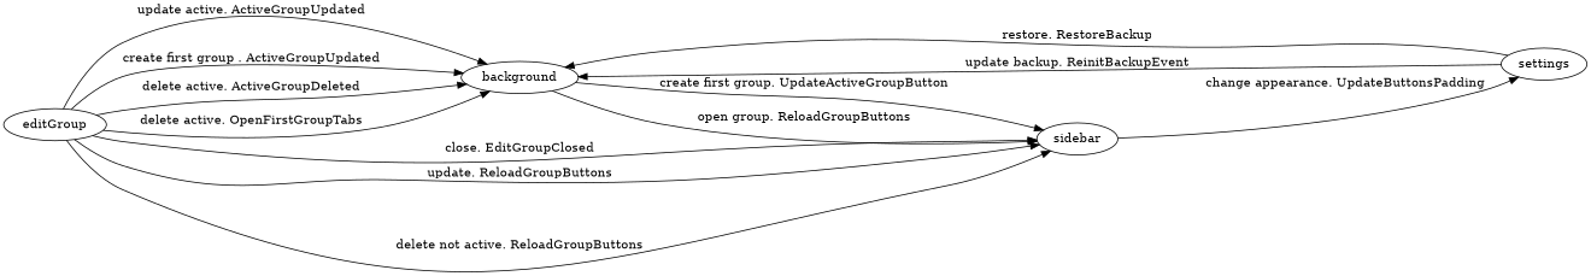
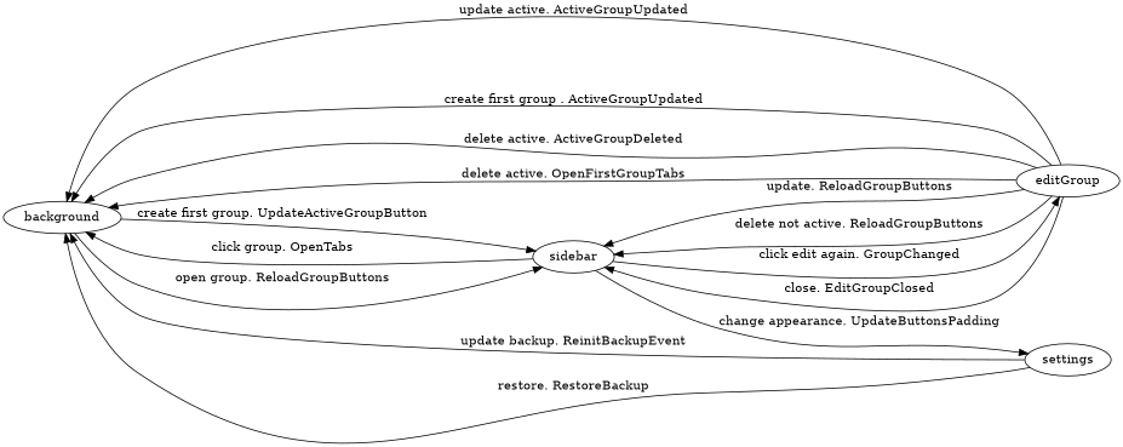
  digraph {
    rankdir=LR
    background
    sidebar
    editGroup
    settings
    background -> sidebar [label="open group. ReloadGroupButtons"]
    background -> sidebar [label="create first group. UpdateActiveGroupButton"]
+   sidebar -> background [label="click group. OpenTabs"]
+   sidebar -> editGroup [label="click edit again. GroupChanged"]
    sidebar -> settings [label="change appearance. UpdateButtonsPadding"]
    editGroup -> background [label="update active. ActiveGroupUpdated"]
    editGroup -> background [label="create first group . ActiveGroupUpdated"]
    editGroup -> background [label="delete active. ActiveGroupDeleted"]
    editGroup -> background [label="delete active. OpenFirstGroupTabs"]
    editGroup -> sidebar [label="close. EditGroupClosed"]
    editGroup -> sidebar [label="update. ReloadGroupButtons"]
    editGroup -> sidebar [label="delete not active. ReloadGroupButtons"]
    settings -> background [label="restore. RestoreBackup"]
    settings -> background [label="update backup. ReinitBackupEvent"]
  }
